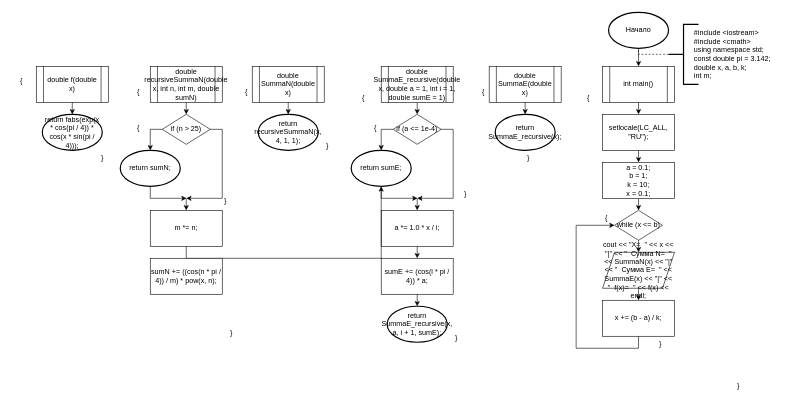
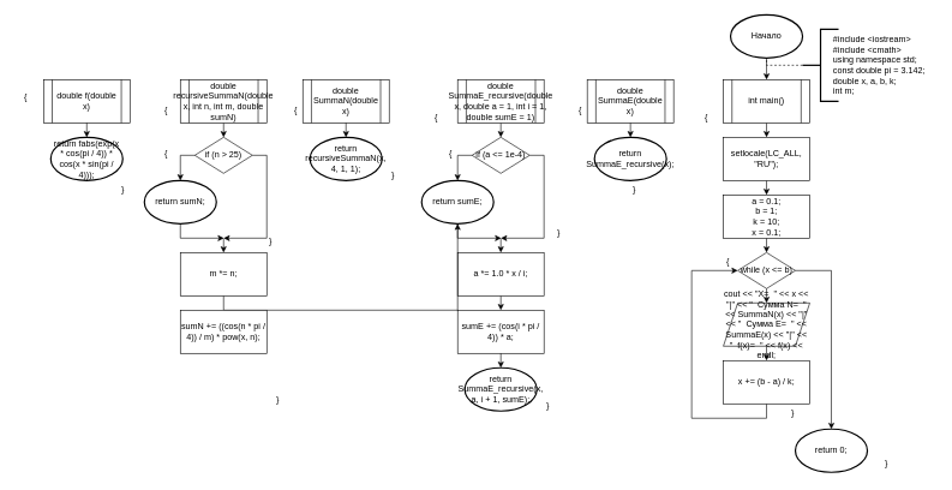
  <mxCell id="0" />
  <mxCell id="1" parent="0" />
  <mxCell id="2" style="edgeStyle=orthogonalEdgeStyle;rounded=0;orthogonalLoop=1;jettySize=auto;html=1;exitX=0.5;exitY=1;exitDx=0;exitDy=0;exitPerimeter=0;entryX=0.5;entryY=0;entryDx=0;entryDy=0;" edge="1" parent="1" source="3" target="8"><mxGeometry relative="1" as="geometry" /></mxCell>
  <mxCell id="3" value="Начало" style="strokeWidth=2;html=1;shape=mxgraph.flowchart.start_1;whiteSpace=wrap;" vertex="1" parent="1"><mxGeometry x="1014" y="20" width="100" height="60" as="geometry" /></mxCell>
  <mxCell id="4" value="" style="strokeWidth=2;html=1;shape=mxgraph.flowchart.annotation_2;align=left;labelPosition=right;pointerEvents=1;" vertex="1" parent="1"><mxGeometry x="1114" y="40" width="50" height="100" as="geometry" /></mxCell>
  <mxCell id="5" value="&lt;div style=&quot;text-align: justify;&quot;&gt;#include &amp;lt;iostream&amp;gt;&lt;/div&gt;&lt;div style=&quot;text-align: justify;&quot;&gt;#include &amp;lt;cmath&amp;gt;&lt;/div&gt;&lt;div style=&quot;text-align: justify;&quot;&gt;using namespace std;&lt;/div&gt;&lt;div style=&quot;text-align: justify;&quot;&gt;const double pi = 3.142;&lt;/div&gt;&lt;div style=&quot;text-align: justify;&quot;&gt;&lt;div&gt;double x, a, b, k;&lt;/div&gt;&lt;div&gt;int m;&lt;/div&gt;&lt;/div&gt;" style="text;html=1;align=center;verticalAlign=middle;resizable=0;points=[];autosize=1;strokeColor=none;fillColor=none;" vertex="1" parent="1"><mxGeometry x="1140" y="40" width="160" height="100" as="geometry" /></mxCell>
  <mxCell id="6" value="" style="endArrow=none;dashed=1;html=1;rounded=0;entryX=0.5;entryY=1;entryDx=0;entryDy=0;entryPerimeter=0;exitX=0;exitY=0.5;exitDx=0;exitDy=0;exitPerimeter=0;" edge="1" parent="1" source="4" target="3"><mxGeometry width="50" height="50" relative="1" as="geometry"><mxPoint x="1030" y="170" as="sourcePoint" /><mxPoint x="1080" y="120" as="targetPoint" /><Array as="points"><mxPoint x="1064" y="90" /></Array></mxGeometry></mxCell>
  <mxCell id="7" style="edgeStyle=orthogonalEdgeStyle;rounded=0;orthogonalLoop=1;jettySize=auto;html=1;exitX=0.5;exitY=1;exitDx=0;exitDy=0;entryX=0.5;entryY=0;entryDx=0;entryDy=0;" edge="1" parent="1" source="8" target="10"><mxGeometry relative="1" as="geometry" /></mxCell>
  <mxCell id="8" value="int main()" style="shape=process;whiteSpace=wrap;html=1;backgroundOutline=1;" vertex="1" parent="1"><mxGeometry x="1004" y="110" width="120" height="60" as="geometry" /></mxCell>
  <mxCell id="9" style="edgeStyle=orthogonalEdgeStyle;rounded=0;orthogonalLoop=1;jettySize=auto;html=1;exitX=0.5;exitY=1;exitDx=0;exitDy=0;entryX=0.5;entryY=0;entryDx=0;entryDy=0;" edge="1" parent="1" source="10" target="12"><mxGeometry relative="1" as="geometry" /></mxCell>
  <mxCell id="10" value="setlocale(LC_ALL, &quot;RU&quot;);" style="rounded=0;whiteSpace=wrap;html=1;" vertex="1" parent="1"><mxGeometry x="1004" y="190" width="120" height="60" as="geometry" /></mxCell>
  <mxCell id="11" style="edgeStyle=orthogonalEdgeStyle;rounded=0;orthogonalLoop=1;jettySize=auto;html=1;exitX=0.5;exitY=1;exitDx=0;exitDy=0;entryX=0.5;entryY=0;entryDx=0;entryDy=0;" edge="1" parent="1" source="12" target="14"><mxGeometry relative="1" as="geometry" /></mxCell>
  <mxCell id="12" value="&lt;div&gt;a = 0.1;&lt;/div&gt;&lt;div&gt;b = 1;&lt;/div&gt;&lt;div&gt;k = 10;&lt;/div&gt;&lt;div&gt;x = 0.1;&lt;/div&gt;" style="rounded=0;whiteSpace=wrap;html=1;" vertex="1" parent="1"><mxGeometry x="1004" y="270" width="120" height="60" as="geometry" /></mxCell>
  <mxCell id="13" style="edgeStyle=orthogonalEdgeStyle;rounded=0;orthogonalLoop=1;jettySize=auto;html=1;exitX=0.5;exitY=1;exitDx=0;exitDy=0;entryX=0.5;entryY=0;entryDx=0;entryDy=0;" edge="1" parent="1" source="14" target="16"><mxGeometry relative="1" as="geometry" /></mxCell>
  <mxCell id="14" value="while (x &amp;lt;= b)" style="rhombus;whiteSpace=wrap;html=1;" vertex="1" parent="1"><mxGeometry x="1024" y="350" width="80" height="50" as="geometry" /></mxCell>
  <mxCell id="15" style="edgeStyle=orthogonalEdgeStyle;rounded=0;orthogonalLoop=1;jettySize=auto;html=1;exitX=0.5;exitY=1;exitDx=0;exitDy=0;entryX=0.5;entryY=0;entryDx=0;entryDy=0;" edge="1" parent="1" source="16" target="18"><mxGeometry relative="1" as="geometry" /></mxCell>
  <mxCell id="16" value="cout &amp;lt;&amp;lt; &quot;X=&amp;nbsp; &quot; &amp;lt;&amp;lt; x &amp;lt;&amp;lt; &quot;|&quot; &amp;lt;&amp;lt; &quot;&amp;nbsp; Сумма N=&amp;nbsp; &quot; &amp;lt;&amp;lt; SummaN(x) &amp;lt;&amp;lt; &quot;|&quot; &amp;lt;&amp;lt; &quot;&amp;nbsp; Сумма E=&amp;nbsp; &quot; &amp;lt;&amp;lt; SummaE(x) &amp;lt;&amp;lt; &quot;|&quot; &amp;lt;&amp;lt; &quot;&amp;nbsp; f(x)=&amp;nbsp; &quot; &amp;lt;&amp;lt; f(x) &amp;lt;&amp;lt; endl;" style="shape=parallelogram;perimeter=parallelogramPerimeter;whiteSpace=wrap;html=1;fixedSize=1;" vertex="1" parent="1"><mxGeometry x="1004" y="420" width="120" height="60" as="geometry" /></mxCell>
  <mxCell id="17" style="edgeStyle=orthogonalEdgeStyle;rounded=0;orthogonalLoop=1;jettySize=auto;html=1;exitX=0.5;exitY=1;exitDx=0;exitDy=0;entryX=0;entryY=0.5;entryDx=0;entryDy=0;" edge="1" parent="1" source="18" target="14"><mxGeometry relative="1" as="geometry"><Array as="points"><mxPoint x="1064" y="580" /><mxPoint x="960" y="580" /><mxPoint x="960" y="375" /></Array></mxGeometry></mxCell>
  <mxCell id="18" value="x += (b - a) / k;" style="rounded=0;whiteSpace=wrap;html=1;" vertex="1" parent="1"><mxGeometry x="1004" y="500" width="120" height="60" as="geometry" /></mxCell>
+ <mxCell id="19" value="return 0;" style="strokeWidth=2;html=1;shape=mxgraph.flowchart.start_1;whiteSpace=wrap;" vertex="1" parent="1"><mxGeometry x="1104" y="595" width="100" height="60" as="geometry" /></mxCell>
+ <mxCell id="20" style="edgeStyle=orthogonalEdgeStyle;rounded=0;orthogonalLoop=1;jettySize=auto;html=1;exitX=1;exitY=0.5;exitDx=0;exitDy=0;entryX=0.5;entryY=0;entryDx=0;entryDy=0;entryPerimeter=0;" edge="1" parent="1" source="14" target="19"><mxGeometry relative="1" as="geometry" /></mxCell>
  <mxCell id="21" value="double SummaE(double x)" style="shape=process;whiteSpace=wrap;html=1;backgroundOutline=1;" vertex="1" parent="1"><mxGeometry x="815" y="110" width="120" height="60" as="geometry" /></mxCell>
  <mxCell id="22" value="return SummaE_recursive(x);" style="strokeWidth=2;html=1;shape=mxgraph.flowchart.start_1;whiteSpace=wrap;" vertex="1" parent="1"><mxGeometry x="825" y="190" width="100" height="60" as="geometry" /></mxCell>
  <mxCell id="23" style="edgeStyle=orthogonalEdgeStyle;rounded=0;orthogonalLoop=1;jettySize=auto;html=1;exitX=0.5;exitY=1;exitDx=0;exitDy=0;entryX=0.5;entryY=0;entryDx=0;entryDy=0;entryPerimeter=0;" edge="1" parent="1" source="21" target="22"><mxGeometry relative="1" as="geometry" /></mxCell>
  <mxCell id="24" style="edgeStyle=orthogonalEdgeStyle;rounded=0;orthogonalLoop=1;jettySize=auto;html=1;exitX=0.5;exitY=1;exitDx=0;exitDy=0;entryX=0.5;entryY=0;entryDx=0;entryDy=0;" edge="1" parent="1" source="25" target="27"><mxGeometry relative="1" as="geometry" /></mxCell>
  <mxCell id="25" value="double SummaE_recursive(double x, double a = 1, int i = 1, double sumE = 1)" style="shape=process;whiteSpace=wrap;html=1;backgroundOutline=1;" vertex="1" parent="1"><mxGeometry x="635" y="110" width="120" height="60" as="geometry" /></mxCell>
  <mxCell id="26" style="edgeStyle=orthogonalEdgeStyle;rounded=0;orthogonalLoop=1;jettySize=auto;html=1;exitX=1;exitY=0.5;exitDx=0;exitDy=0;" edge="1" parent="1" source="27"><mxGeometry relative="1" as="geometry"><mxPoint x="695" y="330" as="targetPoint" /><Array as="points"><mxPoint x="755" y="215" /><mxPoint x="755" y="330" /></Array></mxGeometry></mxCell>
  <mxCell id="27" value="if (a &amp;lt;= 1e-4)" style="rhombus;whiteSpace=wrap;html=1;" vertex="1" parent="1"><mxGeometry x="655" y="190" width="80" height="50" as="geometry" /></mxCell>
  <mxCell id="28" style="edgeStyle=orthogonalEdgeStyle;rounded=0;orthogonalLoop=1;jettySize=auto;html=1;exitX=0.5;exitY=1;exitDx=0;exitDy=0;exitPerimeter=0;" edge="1" parent="1" source="29"><mxGeometry relative="1" as="geometry"><mxPoint x="695" y="330" as="targetPoint" /></mxGeometry></mxCell>
  <mxCell id="29" value="return sumE;" style="strokeWidth=2;html=1;shape=mxgraph.flowchart.start_1;whiteSpace=wrap;" vertex="1" parent="1"><mxGeometry x="585" y="250" width="100" height="60" as="geometry" /></mxCell>
  <mxCell id="30" style="edgeStyle=orthogonalEdgeStyle;rounded=0;orthogonalLoop=1;jettySize=auto;html=1;exitX=0;exitY=0.5;exitDx=0;exitDy=0;entryX=0.5;entryY=0;entryDx=0;entryDy=0;entryPerimeter=0;" edge="1" parent="1" source="27" target="29"><mxGeometry relative="1" as="geometry" /></mxCell>
  <mxCell id="31" style="edgeStyle=orthogonalEdgeStyle;rounded=0;orthogonalLoop=1;jettySize=auto;html=1;exitX=0.5;exitY=1;exitDx=0;exitDy=0;entryX=0.5;entryY=0;entryDx=0;entryDy=0;" edge="1" parent="1" source="32" target="33"><mxGeometry relative="1" as="geometry" /></mxCell>
  <mxCell id="32" value="a *= 1.0 * x / i;" style="rounded=0;whiteSpace=wrap;html=1;" vertex="1" parent="1"><mxGeometry x="635" y="350" width="120" height="60" as="geometry" /></mxCell>
  <mxCell id="33" value="sumE += (cos(i * pi / 4)) * a;" style="rounded=0;whiteSpace=wrap;html=1;" vertex="1" parent="1"><mxGeometry x="635" y="430" width="120" height="60" as="geometry" /></mxCell>
  <mxCell id="34" value="return SummaE_recursive(x, a, i + 1, sumE);" style="strokeWidth=2;html=1;shape=mxgraph.flowchart.start_1;whiteSpace=wrap;" vertex="1" parent="1"><mxGeometry x="645" y="510" width="100" height="60" as="geometry" /></mxCell>
  <mxCell id="35" value="" style="endArrow=classic;html=1;rounded=0;entryX=0.5;entryY=0;entryDx=0;entryDy=0;" edge="1" parent="1" target="32"><mxGeometry width="50" height="50" relative="1" as="geometry"><mxPoint x="695" y="330" as="sourcePoint" /><mxPoint x="745" y="290" as="targetPoint" /></mxGeometry></mxCell>
  <mxCell id="36" style="edgeStyle=orthogonalEdgeStyle;rounded=0;orthogonalLoop=1;jettySize=auto;html=1;exitX=0.5;exitY=1;exitDx=0;exitDy=0;entryX=0.5;entryY=0;entryDx=0;entryDy=0;entryPerimeter=0;" edge="1" parent="1" source="33" target="34"><mxGeometry relative="1" as="geometry" /></mxCell>
  <mxCell id="37" value="double SummaN(double x)" style="shape=process;whiteSpace=wrap;html=1;backgroundOutline=1;" vertex="1" parent="1"><mxGeometry x="420" y="110" width="120" height="60" as="geometry" /></mxCell>
  <mxCell id="38" value="return recursiveSummaN(x, 4, 1, 1);" style="strokeWidth=2;html=1;shape=mxgraph.flowchart.start_1;whiteSpace=wrap;" vertex="1" parent="1"><mxGeometry x="430" y="190" width="100" height="60" as="geometry" /></mxCell>
  <mxCell id="39" style="edgeStyle=orthogonalEdgeStyle;rounded=0;orthogonalLoop=1;jettySize=auto;html=1;exitX=0.5;exitY=1;exitDx=0;exitDy=0;entryX=0.5;entryY=0;entryDx=0;entryDy=0;entryPerimeter=0;" edge="1" parent="1" source="37" target="38"><mxGeometry relative="1" as="geometry" /></mxCell>
  <mxCell id="40" style="edgeStyle=orthogonalEdgeStyle;rounded=0;orthogonalLoop=1;jettySize=auto;html=1;exitX=0.5;exitY=1;exitDx=0;exitDy=0;entryX=0.5;entryY=0;entryDx=0;entryDy=0;" edge="1" parent="1" source="41" target="43"><mxGeometry relative="1" as="geometry" /></mxCell>
  <mxCell id="41" value="double recursiveSummaN(double x, int n, int m, double sumN)" style="shape=process;whiteSpace=wrap;html=1;backgroundOutline=1;" vertex="1" parent="1"><mxGeometry x="250" y="110" width="120" height="60" as="geometry" /></mxCell>
  <mxCell id="42" style="edgeStyle=orthogonalEdgeStyle;rounded=0;orthogonalLoop=1;jettySize=auto;html=1;exitX=1;exitY=0.5;exitDx=0;exitDy=0;" edge="1" parent="1" source="43"><mxGeometry relative="1" as="geometry"><mxPoint x="310" y="330" as="targetPoint" /><Array as="points"><mxPoint x="370" y="215" /><mxPoint x="370" y="330" /></Array></mxGeometry></mxCell>
  <mxCell id="43" value="if (n &amp;gt; 25)" style="rhombus;whiteSpace=wrap;html=1;" vertex="1" parent="1"><mxGeometry x="270" y="190" width="80" height="50" as="geometry" /></mxCell>
  <mxCell id="44" style="edgeStyle=orthogonalEdgeStyle;rounded=0;orthogonalLoop=1;jettySize=auto;html=1;exitX=0.5;exitY=1;exitDx=0;exitDy=0;exitPerimeter=0;" edge="1" parent="1" source="45"><mxGeometry relative="1" as="geometry"><mxPoint x="310" y="330" as="targetPoint" /></mxGeometry></mxCell>
  <mxCell id="45" value="return sumN;" style="strokeWidth=2;html=1;shape=mxgraph.flowchart.start_1;whiteSpace=wrap;" vertex="1" parent="1"><mxGeometry x="200" y="250" width="100" height="60" as="geometry" /></mxCell>
  <mxCell id="46" style="edgeStyle=orthogonalEdgeStyle;rounded=0;orthogonalLoop=1;jettySize=auto;html=1;exitX=0;exitY=0.5;exitDx=0;exitDy=0;entryX=0.5;entryY=0;entryDx=0;entryDy=0;entryPerimeter=0;" edge="1" parent="1" source="43" target="45"><mxGeometry relative="1" as="geometry" /></mxCell>
  <mxCell id="47" style="edgeStyle=orthogonalEdgeStyle;rounded=0;orthogonalLoop=1;jettySize=auto;html=1;exitX=0.5;exitY=1;exitDx=0;exitDy=0;" edge="1" parent="1" source="48" target="29"><mxGeometry relative="1" as="geometry" /></mxCell>
  <mxCell id="48" value="m *= n;" style="rounded=0;whiteSpace=wrap;html=1;" vertex="1" parent="1"><mxGeometry x="250" y="350" width="120" height="60" as="geometry" /></mxCell>
  <mxCell id="49" value="sumN += ((cos(n * pi / 4)) / m) * pow(x, n);" style="rounded=0;whiteSpace=wrap;html=1;" vertex="1" parent="1"><mxGeometry x="250" y="430" width="120" height="60" as="geometry" /></mxCell>
  <mxCell id="50" value="" style="endArrow=classic;html=1;rounded=0;entryX=0.5;entryY=0;entryDx=0;entryDy=0;" edge="1" parent="1" target="48"><mxGeometry width="50" height="50" relative="1" as="geometry"><mxPoint x="310" y="330" as="sourcePoint" /><mxPoint x="360" y="290" as="targetPoint" /></mxGeometry></mxCell>
  <mxCell id="51" value="double f(double x)" style="shape=process;whiteSpace=wrap;html=1;backgroundOutline=1;" vertex="1" parent="1"><mxGeometry x="60" y="110" width="120" height="60" as="geometry" /></mxCell>
  <mxCell id="52" value="return fabs(exp(x * cos(pi / 4)) * cos(x * sin(pi / 4)));" style="strokeWidth=2;html=1;shape=mxgraph.flowchart.start_1;whiteSpace=wrap;" vertex="1" parent="1"><mxGeometry x="70" y="190" width="100" height="60" as="geometry" /></mxCell>
  <mxCell id="53" style="edgeStyle=orthogonalEdgeStyle;rounded=0;orthogonalLoop=1;jettySize=auto;html=1;exitX=0.5;exitY=1;exitDx=0;exitDy=0;entryX=0.5;entryY=0;entryDx=0;entryDy=0;entryPerimeter=0;" edge="1" parent="1" source="51" target="52"><mxGeometry relative="1" as="geometry" /></mxCell>
  <mxCell id="54" value="{" style="text;html=1;align=center;verticalAlign=middle;resizable=0;points=[];autosize=1;strokeColor=none;fillColor=none;" vertex="1" parent="1"><mxGeometry x="20" y="120" width="30" height="30" as="geometry" /></mxCell>
  <mxCell id="55" value="}" style="text;html=1;align=center;verticalAlign=middle;resizable=0;points=[];autosize=1;strokeColor=none;fillColor=none;" vertex="1" parent="1"><mxGeometry x="155" y="248" width="30" height="30" as="geometry" /></mxCell>
  <mxCell id="56" value="{" style="text;html=1;align=center;verticalAlign=middle;resizable=0;points=[];autosize=1;strokeColor=none;fillColor=none;" vertex="1" parent="1"><mxGeometry x="215" y="138" width="30" height="30" as="geometry" /></mxCell>
  <mxCell id="57" value="}" style="text;html=1;align=center;verticalAlign=middle;resizable=0;points=[];autosize=1;strokeColor=none;fillColor=none;" vertex="1" parent="1"><mxGeometry x="370" y="540" width="30" height="30" as="geometry" /></mxCell>
  <mxCell id="58" value="{" style="text;html=1;align=center;verticalAlign=middle;resizable=0;points=[];autosize=1;strokeColor=none;fillColor=none;" vertex="1" parent="1"><mxGeometry x="215" y="198" width="30" height="30" as="geometry" /></mxCell>
  <mxCell id="59" value="}" style="text;html=1;align=center;verticalAlign=middle;resizable=0;points=[];autosize=1;strokeColor=none;fillColor=none;" vertex="1" parent="1"><mxGeometry x="360" y="320" width="30" height="30" as="geometry" /></mxCell>
  <mxCell id="60" value="{" style="text;html=1;align=center;verticalAlign=middle;resizable=0;points=[];autosize=1;strokeColor=none;fillColor=none;" vertex="1" parent="1"><mxGeometry x="395" y="138" width="30" height="30" as="geometry" /></mxCell>
  <mxCell id="61" value="}" style="text;html=1;align=center;verticalAlign=middle;resizable=0;points=[];autosize=1;strokeColor=none;fillColor=none;" vertex="1" parent="1"><mxGeometry x="530" y="228" width="30" height="30" as="geometry" /></mxCell>
  <mxCell id="62" value="{" style="text;html=1;align=center;verticalAlign=middle;resizable=0;points=[];autosize=1;strokeColor=none;fillColor=none;" vertex="1" parent="1"><mxGeometry x="590" y="148" width="30" height="30" as="geometry" /></mxCell>
  <mxCell id="63" value="}" style="text;html=1;align=center;verticalAlign=middle;resizable=0;points=[];autosize=1;strokeColor=none;fillColor=none;" vertex="1" parent="1"><mxGeometry x="745" y="548" width="30" height="30" as="geometry" /></mxCell>
  <mxCell id="64" value="{" style="text;html=1;align=center;verticalAlign=middle;resizable=0;points=[];autosize=1;strokeColor=none;fillColor=none;" vertex="1" parent="1"><mxGeometry x="610" y="198" width="30" height="30" as="geometry" /></mxCell>
  <mxCell id="65" value="}" style="text;html=1;align=center;verticalAlign=middle;resizable=0;points=[];autosize=1;strokeColor=none;fillColor=none;" vertex="1" parent="1"><mxGeometry x="760" y="308" width="30" height="30" as="geometry" /></mxCell>
  <mxCell id="66" value="{" style="text;html=1;align=center;verticalAlign=middle;resizable=0;points=[];autosize=1;strokeColor=none;fillColor=none;" vertex="1" parent="1"><mxGeometry x="790" y="138" width="30" height="30" as="geometry" /></mxCell>
  <mxCell id="67" value="}" style="text;html=1;align=center;verticalAlign=middle;resizable=0;points=[];autosize=1;strokeColor=none;fillColor=none;" vertex="1" parent="1"><mxGeometry x="865" y="248" width="30" height="30" as="geometry" /></mxCell>
  <mxCell id="68" value="{" style="text;html=1;align=center;verticalAlign=middle;resizable=0;points=[];autosize=1;strokeColor=none;fillColor=none;" vertex="1" parent="1"><mxGeometry x="965" y="148" width="30" height="30" as="geometry" /></mxCell>
  <mxCell id="69" value="}" style="text;html=1;align=center;verticalAlign=middle;resizable=0;points=[];autosize=1;strokeColor=none;fillColor=none;" vertex="1" parent="1"><mxGeometry x="1215" y="628" width="30" height="30" as="geometry" /></mxCell>
  <mxCell id="70" value="{" style="text;html=1;align=center;verticalAlign=middle;resizable=0;points=[];autosize=1;strokeColor=none;fillColor=none;" vertex="1" parent="1"><mxGeometry x="995" y="348" width="30" height="30" as="geometry" /></mxCell>
  <mxCell id="71" value="}" style="text;html=1;align=center;verticalAlign=middle;resizable=0;points=[];autosize=1;strokeColor=none;fillColor=none;" vertex="1" parent="1"><mxGeometry x="1085" y="558" width="30" height="30" as="geometry" /></mxCell>
